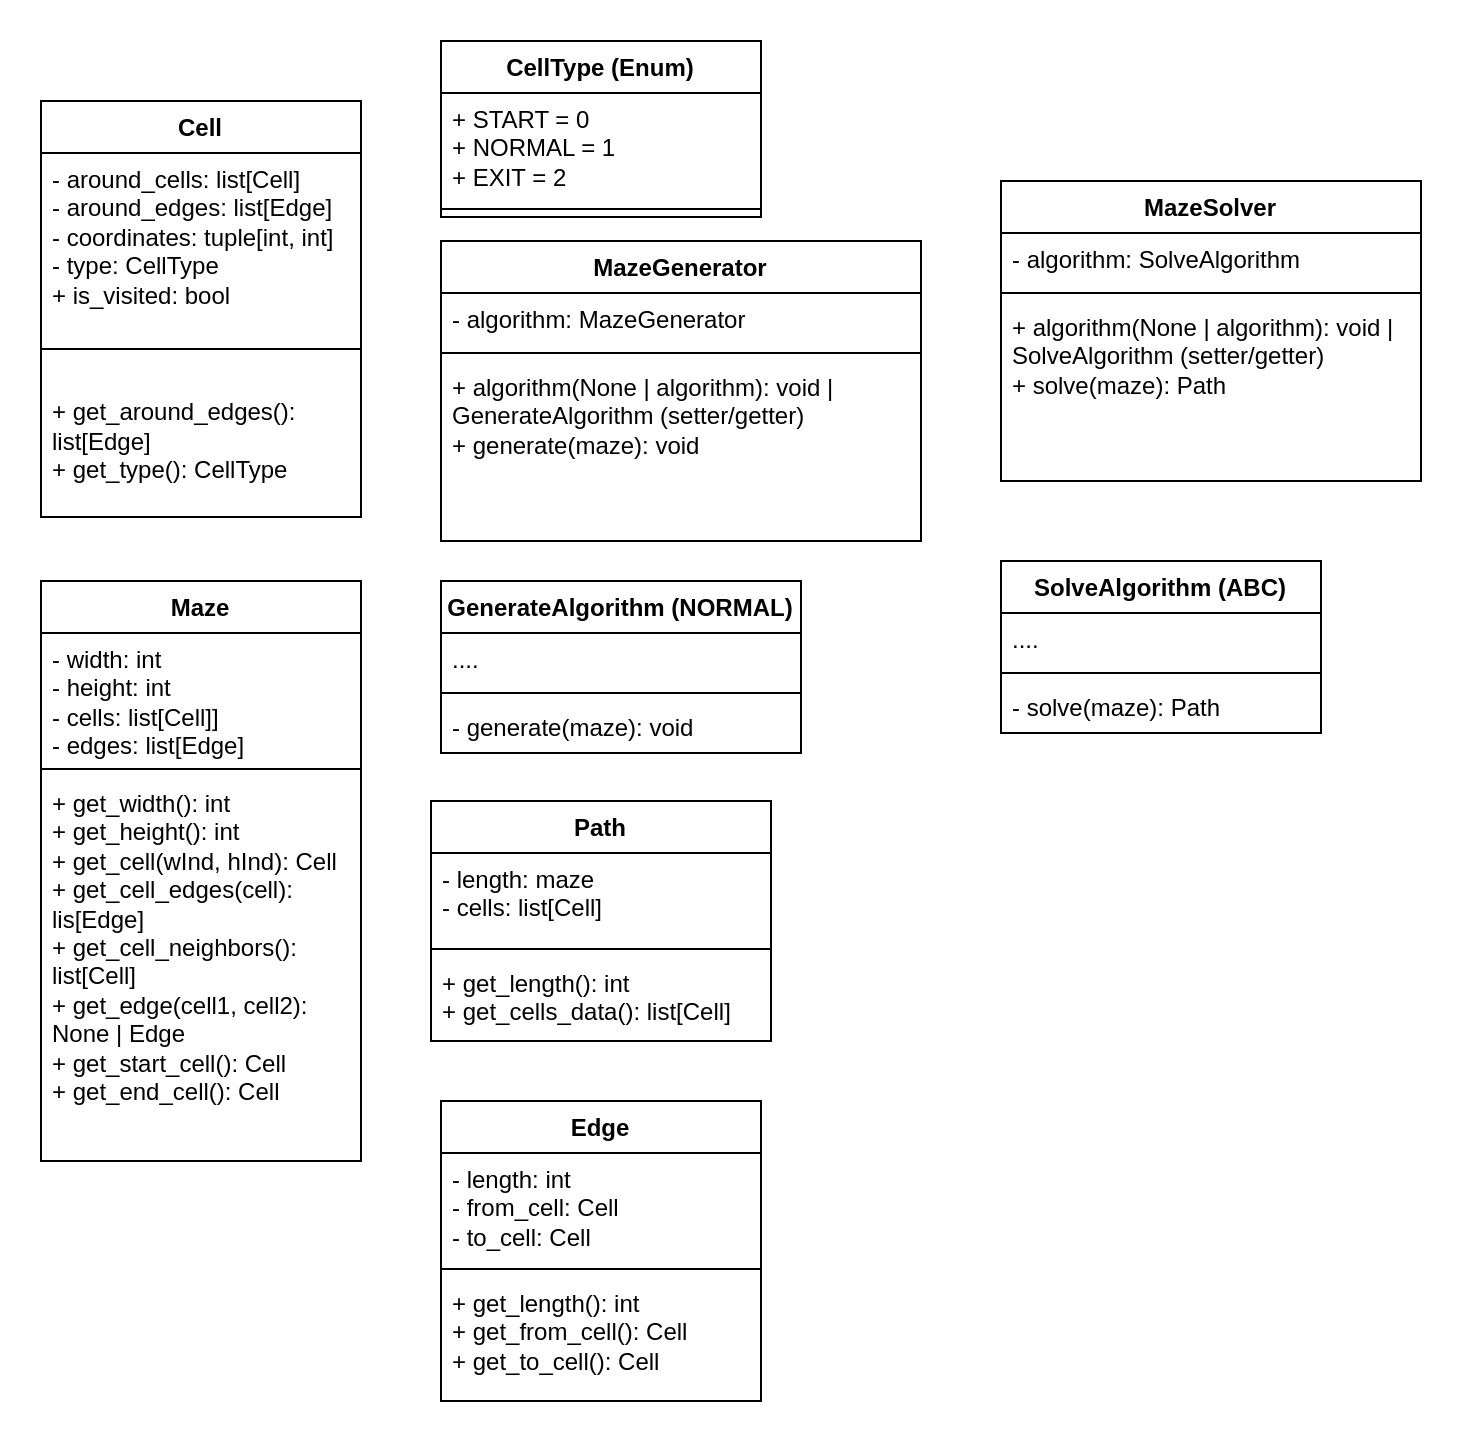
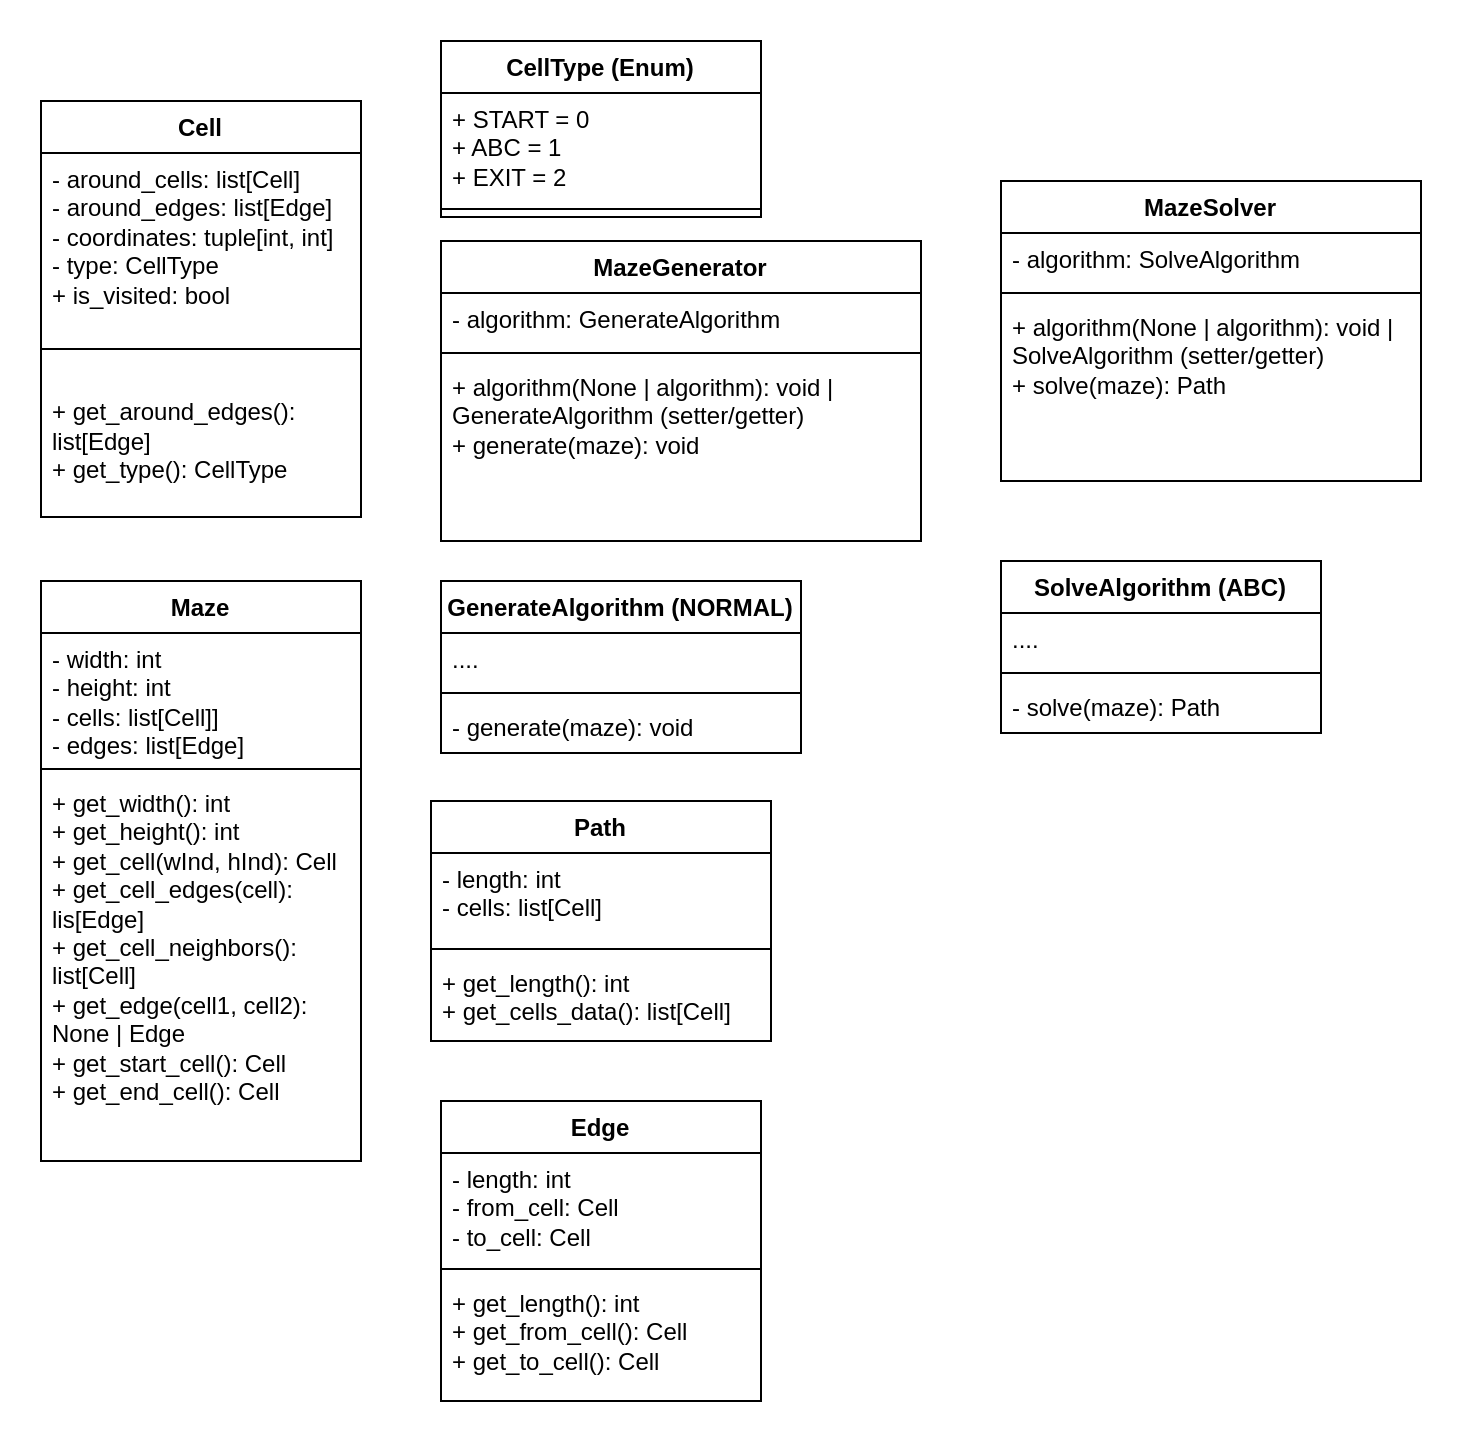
  <mxCell id="0" />
  <mxCell id="1" parent="0" />
  <mxCell id="2" value="Maze" style="swimlane;fontStyle=1;align=center;verticalAlign=top;childLayout=stackLayout;horizontal=1;startSize=26;horizontalStack=0;resizeParent=1;resizeParentMax=0;resizeLast=0;collapsible=1;marginBottom=0;whiteSpace=wrap;html=1;" parent="1" vertex="1"><mxGeometry x="20" y="290" width="160" height="290" as="geometry" /></mxCell>
  <mxCell id="3" value="&lt;div&gt;- width: int&lt;/div&gt;&lt;div&gt;- height: int&lt;/div&gt;&lt;div&gt;- cells: list[Cell]]&lt;/div&gt;&lt;div&gt;- edges: list[Edge]&lt;/div&gt;" style="text;strokeColor=none;fillColor=none;align=left;verticalAlign=top;spacingLeft=4;spacingRight=4;overflow=hidden;rotatable=0;points=[[0,0.5],[1,0.5]];portConstraint=eastwest;whiteSpace=wrap;html=1;" parent="2" vertex="1"><mxGeometry y="26" width="160" height="64" as="geometry" /></mxCell>
  <mxCell id="4" value="" style="line;strokeWidth=1;fillColor=none;align=left;verticalAlign=middle;spacingTop=-1;spacingLeft=3;spacingRight=3;rotatable=0;labelPosition=right;points=[];portConstraint=eastwest;strokeColor=inherit;" parent="2" vertex="1"><mxGeometry y="90" width="160" height="8" as="geometry" /></mxCell>
  <mxCell id="5" value="&lt;div&gt;+ get_width(): int&lt;/div&gt;&lt;div&gt;+ get_height(): int&lt;/div&gt;&lt;div&gt;+ get_cell(wInd, hInd): Cell&lt;/div&gt;&lt;div&gt;+ get_cell_edges(cell): lis[Edge]&lt;/div&gt;&lt;div&gt;+ get_cell_neighbors(): list[Cell]&lt;/div&gt;&lt;div&gt;+ get_edge(cell1, cell2): None | Edge&lt;/div&gt;&lt;div&gt;+ get_start_cell(): Cell&lt;/div&gt;&lt;div&gt;+ get_end_cell(): Cell&lt;/div&gt;&lt;div&gt;&lt;br&gt;&lt;/div&gt;" style="text;strokeColor=none;fillColor=none;align=left;verticalAlign=top;spacingLeft=4;spacingRight=4;overflow=hidden;rotatable=0;points=[[0,0.5],[1,0.5]];portConstraint=eastwest;whiteSpace=wrap;html=1;" parent="2" vertex="1"><mxGeometry y="98" width="160" height="192" as="geometry" /></mxCell>
  <mxCell id="6" value="MazeGenerator" style="swimlane;fontStyle=1;align=center;verticalAlign=top;childLayout=stackLayout;horizontal=1;startSize=26;horizontalStack=0;resizeParent=1;resizeParentMax=0;resizeLast=0;collapsible=1;marginBottom=0;whiteSpace=wrap;html=1;" parent="1" vertex="1"><mxGeometry x="220" y="120" width="240" height="150" as="geometry" /></mxCell>
- <mxCell id="7" value="- algorithm: MazeGenerator" style="text;strokeColor=none;fillColor=none;align=left;verticalAlign=top;spacingLeft=4;spacingRight=4;overflow=hidden;rotatable=0;points=[[0,0.5],[1,0.5]];portConstraint=eastwest;whiteSpace=wrap;html=1;" parent="6" vertex="1"><mxGeometry y="26" width="240" height="26" as="geometry" /></mxCell>
+ <mxCell id="7" value="- algorithm: GenerateAlgorithm" style="text;strokeColor=none;fillColor=none;align=left;verticalAlign=top;spacingLeft=4;spacingRight=4;overflow=hidden;rotatable=0;points=[[0,0.5],[1,0.5]];portConstraint=eastwest;whiteSpace=wrap;html=1;" parent="6" vertex="1"><mxGeometry y="26" width="240" height="26" as="geometry" /></mxCell>
  <mxCell id="8" value="" style="line;strokeWidth=1;fillColor=none;align=left;verticalAlign=middle;spacingTop=-1;spacingLeft=3;spacingRight=3;rotatable=0;labelPosition=right;points=[];portConstraint=eastwest;strokeColor=inherit;" parent="6" vertex="1"><mxGeometry y="52" width="240" height="8" as="geometry" /></mxCell>
  <mxCell id="9" value="&lt;div&gt;+ algorithm(None | algorithm): void | GenerateAlgorithm (setter/getter)&lt;/div&gt;&lt;div&gt;+ generate(maze): void&lt;/div&gt;&lt;div&gt;&lt;br&gt;&lt;/div&gt;" style="text;strokeColor=none;fillColor=none;align=left;verticalAlign=top;spacingLeft=4;spacingRight=4;overflow=hidden;rotatable=0;points=[[0,0.5],[1,0.5]];portConstraint=eastwest;whiteSpace=wrap;html=1;" parent="6" vertex="1"><mxGeometry y="60" width="240" height="90" as="geometry" /></mxCell>
  <mxCell id="10" value="Cell" style="swimlane;fontStyle=1;align=center;verticalAlign=top;childLayout=stackLayout;horizontal=1;startSize=26;horizontalStack=0;resizeParent=1;resizeParentMax=0;resizeLast=0;collapsible=1;marginBottom=0;whiteSpace=wrap;html=1;" parent="1" vertex="1"><mxGeometry x="20" y="50" width="160" height="208" as="geometry" /></mxCell>
  <mxCell id="11" value="&lt;div&gt;- around_cells: list[Cell]&lt;/div&gt;&lt;div&gt;- around_edges: list[Edge]&lt;/div&gt;&lt;div&gt;- coordinates: tuple[int, int]&lt;/div&gt;- type: CellType&lt;div&gt;+ is_visited: bool&lt;/div&gt;" style="text;strokeColor=none;fillColor=none;align=left;verticalAlign=top;spacingLeft=4;spacingRight=4;overflow=hidden;rotatable=0;points=[[0,0.5],[1,0.5]];portConstraint=eastwest;whiteSpace=wrap;html=1;" parent="10" vertex="1"><mxGeometry y="26" width="160" height="94" as="geometry" /></mxCell>
  <mxCell id="12" value="" style="line;strokeWidth=1;fillColor=none;align=left;verticalAlign=middle;spacingTop=-1;spacingLeft=3;spacingRight=3;rotatable=0;labelPosition=right;points=[];portConstraint=eastwest;strokeColor=inherit;" parent="10" vertex="1"><mxGeometry y="120" width="160" height="8" as="geometry" /></mxCell>
  <mxCell id="13" value="&lt;div&gt;&lt;br&gt;&lt;/div&gt;&lt;div&gt;+ get_around_edges(): list[Edge]&lt;/div&gt;&lt;div&gt;+ get_type(): CellType&lt;/div&gt;" style="text;strokeColor=none;fillColor=none;align=left;verticalAlign=top;spacingLeft=4;spacingRight=4;overflow=hidden;rotatable=0;points=[[0,0.5],[1,0.5]];portConstraint=eastwest;whiteSpace=wrap;html=1;" parent="10" vertex="1"><mxGeometry y="128" width="160" height="80" as="geometry" /></mxCell>
  <mxCell id="14" value="GenerateAlgorithm (NORMAL)" style="swimlane;fontStyle=1;align=center;verticalAlign=top;childLayout=stackLayout;horizontal=1;startSize=26;horizontalStack=0;resizeParent=1;resizeParentMax=0;resizeLast=0;collapsible=1;marginBottom=0;whiteSpace=wrap;html=1;" parent="1" vertex="1"><mxGeometry x="220" y="290" width="180" height="86" as="geometry" /></mxCell>
  <mxCell id="15" value="...." style="text;strokeColor=none;fillColor=none;align=left;verticalAlign=top;spacingLeft=4;spacingRight=4;overflow=hidden;rotatable=0;points=[[0,0.5],[1,0.5]];portConstraint=eastwest;whiteSpace=wrap;html=1;" parent="14" vertex="1"><mxGeometry y="26" width="180" height="26" as="geometry" /></mxCell>
  <mxCell id="16" value="" style="line;strokeWidth=1;fillColor=none;align=left;verticalAlign=middle;spacingTop=-1;spacingLeft=3;spacingRight=3;rotatable=0;labelPosition=right;points=[];portConstraint=eastwest;strokeColor=inherit;" parent="14" vertex="1"><mxGeometry y="52" width="180" height="8" as="geometry" /></mxCell>
  <mxCell id="17" value="- generate(maze): void" style="text;strokeColor=none;fillColor=none;align=left;verticalAlign=top;spacingLeft=4;spacingRight=4;overflow=hidden;rotatable=0;points=[[0,0.5],[1,0.5]];portConstraint=eastwest;whiteSpace=wrap;html=1;" parent="14" vertex="1"><mxGeometry y="60" width="180" height="26" as="geometry" /></mxCell>
  <mxCell id="18" value="SolveAlgorithm (ABC)" style="swimlane;fontStyle=1;align=center;verticalAlign=top;childLayout=stackLayout;horizontal=1;startSize=26;horizontalStack=0;resizeParent=1;resizeParentMax=0;resizeLast=0;collapsible=1;marginBottom=0;whiteSpace=wrap;html=1;" parent="1" vertex="1"><mxGeometry x="500" y="280" width="160" height="86" as="geometry" /></mxCell>
  <mxCell id="19" value="...." style="text;strokeColor=none;fillColor=none;align=left;verticalAlign=top;spacingLeft=4;spacingRight=4;overflow=hidden;rotatable=0;points=[[0,0.5],[1,0.5]];portConstraint=eastwest;whiteSpace=wrap;html=1;" parent="18" vertex="1"><mxGeometry y="26" width="160" height="26" as="geometry" /></mxCell>
  <mxCell id="20" value="" style="line;strokeWidth=1;fillColor=none;align=left;verticalAlign=middle;spacingTop=-1;spacingLeft=3;spacingRight=3;rotatable=0;labelPosition=right;points=[];portConstraint=eastwest;strokeColor=inherit;" parent="18" vertex="1"><mxGeometry y="52" width="160" height="8" as="geometry" /></mxCell>
  <mxCell id="21" value="- solve(maze): Path" style="text;strokeColor=none;fillColor=none;align=left;verticalAlign=top;spacingLeft=4;spacingRight=4;overflow=hidden;rotatable=0;points=[[0,0.5],[1,0.5]];portConstraint=eastwest;whiteSpace=wrap;html=1;" parent="18" vertex="1"><mxGeometry y="60" width="160" height="26" as="geometry" /></mxCell>
  <mxCell id="22" value="MazeSolver" style="swimlane;fontStyle=1;align=center;verticalAlign=top;childLayout=stackLayout;horizontal=1;startSize=26;horizontalStack=0;resizeParent=1;resizeParentMax=0;resizeLast=0;collapsible=1;marginBottom=0;whiteSpace=wrap;html=1;" parent="1" vertex="1"><mxGeometry x="500" y="90" width="210" height="150" as="geometry" /></mxCell>
  <mxCell id="23" value="- algorithm: SolveAlgorithm" style="text;strokeColor=none;fillColor=none;align=left;verticalAlign=top;spacingLeft=4;spacingRight=4;overflow=hidden;rotatable=0;points=[[0,0.5],[1,0.5]];portConstraint=eastwest;whiteSpace=wrap;html=1;" parent="22" vertex="1"><mxGeometry y="26" width="210" height="26" as="geometry" /></mxCell>
  <mxCell id="24" value="" style="line;strokeWidth=1;fillColor=none;align=left;verticalAlign=middle;spacingTop=-1;spacingLeft=3;spacingRight=3;rotatable=0;labelPosition=right;points=[];portConstraint=eastwest;strokeColor=inherit;" parent="22" vertex="1"><mxGeometry y="52" width="210" height="8" as="geometry" /></mxCell>
  <mxCell id="25" value="&lt;div&gt;+ algorithm(None | algorithm): void | SolveAlgorithm (setter/getter)&lt;/div&gt;&lt;div&gt;+ solve(maze): Path&lt;/div&gt;&lt;div&gt;&lt;br&gt;&lt;/div&gt;" style="text;strokeColor=none;fillColor=none;align=left;verticalAlign=top;spacingLeft=4;spacingRight=4;overflow=hidden;rotatable=0;points=[[0,0.5],[1,0.5]];portConstraint=eastwest;whiteSpace=wrap;html=1;" parent="22" vertex="1"><mxGeometry y="60" width="210" height="90" as="geometry" /></mxCell>
  <mxCell id="26" value="Edge" style="swimlane;fontStyle=1;align=center;verticalAlign=top;childLayout=stackLayout;horizontal=1;startSize=26;horizontalStack=0;resizeParent=1;resizeParentMax=0;resizeLast=0;collapsible=1;marginBottom=0;whiteSpace=wrap;html=1;" vertex="1" parent="1"><mxGeometry x="220" y="550" width="160" height="150" as="geometry" /></mxCell>
  <mxCell id="27" value="&lt;div&gt;- length: int&lt;/div&gt;&lt;div&gt;- from_cell: Cell&lt;/div&gt;&lt;div&gt;- to_cell: Cell&lt;/div&gt;" style="text;strokeColor=none;fillColor=none;align=left;verticalAlign=top;spacingLeft=4;spacingRight=4;overflow=hidden;rotatable=0;points=[[0,0.5],[1,0.5]];portConstraint=eastwest;whiteSpace=wrap;html=1;" vertex="1" parent="26"><mxGeometry y="26" width="160" height="54" as="geometry" /></mxCell>
  <mxCell id="28" value="" style="line;strokeWidth=1;fillColor=none;align=left;verticalAlign=middle;spacingTop=-1;spacingLeft=3;spacingRight=3;rotatable=0;labelPosition=right;points=[];portConstraint=eastwest;strokeColor=inherit;" vertex="1" parent="26"><mxGeometry y="80" width="160" height="8" as="geometry" /></mxCell>
  <mxCell id="29" value="&lt;div&gt;+ get_length(): int&lt;/div&gt;&lt;div&gt;+ get_from_cell(): Cell&lt;/div&gt;&lt;div&gt;+ get_to_cell(): Cell&lt;/div&gt;" style="text;strokeColor=none;fillColor=none;align=left;verticalAlign=top;spacingLeft=4;spacingRight=4;overflow=hidden;rotatable=0;points=[[0,0.5],[1,0.5]];portConstraint=eastwest;whiteSpace=wrap;html=1;" vertex="1" parent="26"><mxGeometry y="88" width="160" height="62" as="geometry" /></mxCell>
  <mxCell id="30" value="Path" style="swimlane;fontStyle=1;align=center;verticalAlign=top;childLayout=stackLayout;horizontal=1;startSize=26;horizontalStack=0;resizeParent=1;resizeParentMax=0;resizeLast=0;collapsible=1;marginBottom=0;whiteSpace=wrap;html=1;" vertex="1" parent="1"><mxGeometry x="215" y="400" width="170" height="120" as="geometry" /></mxCell>
- <mxCell id="31" value="&lt;div&gt;- length: maze&lt;/div&gt;&lt;div&gt;- cells: list[Cell]&lt;/div&gt;" style="text;strokeColor=none;fillColor=none;align=left;verticalAlign=top;spacingLeft=4;spacingRight=4;overflow=hidden;rotatable=0;points=[[0,0.5],[1,0.5]];portConstraint=eastwest;whiteSpace=wrap;html=1;" vertex="1" parent="30"><mxGeometry y="26" width="170" height="44" as="geometry" /></mxCell>
+ <mxCell id="31" value="&lt;div&gt;- length: int&lt;/div&gt;&lt;div&gt;- cells: list[Cell]&lt;/div&gt;" style="text;strokeColor=none;fillColor=none;align=left;verticalAlign=top;spacingLeft=4;spacingRight=4;overflow=hidden;rotatable=0;points=[[0,0.5],[1,0.5]];portConstraint=eastwest;whiteSpace=wrap;html=1;" vertex="1" parent="30"><mxGeometry y="26" width="170" height="44" as="geometry" /></mxCell>
  <mxCell id="32" value="" style="line;strokeWidth=1;fillColor=none;align=left;verticalAlign=middle;spacingTop=-1;spacingLeft=3;spacingRight=3;rotatable=0;labelPosition=right;points=[];portConstraint=eastwest;strokeColor=inherit;" vertex="1" parent="30"><mxGeometry y="70" width="170" height="8" as="geometry" /></mxCell>
  <mxCell id="33" value="&lt;div&gt;+ get_length(): int&lt;/div&gt;&lt;div&gt;+ get_cells_data(): list[Cell]&lt;/div&gt;" style="text;strokeColor=none;fillColor=none;align=left;verticalAlign=top;spacingLeft=4;spacingRight=4;overflow=hidden;rotatable=0;points=[[0,0.5],[1,0.5]];portConstraint=eastwest;whiteSpace=wrap;html=1;" vertex="1" parent="30"><mxGeometry y="78" width="170" height="42" as="geometry" /></mxCell>
  <mxCell id="34" value="CellType (Enum)" style="swimlane;fontStyle=1;align=center;verticalAlign=top;childLayout=stackLayout;horizontal=1;startSize=26;horizontalStack=0;resizeParent=1;resizeParentMax=0;resizeLast=0;collapsible=1;marginBottom=0;whiteSpace=wrap;html=1;" vertex="1" parent="1"><mxGeometry x="220" y="20" width="160" height="88" as="geometry" /></mxCell>
- <mxCell id="35" value="&lt;div&gt;+ START = 0&lt;/div&gt;&lt;div&gt;+ NORMAL = 1&lt;/div&gt;&lt;div&gt;+ EXIT = 2&lt;/div&gt;" style="text;strokeColor=none;fillColor=none;align=left;verticalAlign=top;spacingLeft=4;spacingRight=4;overflow=hidden;rotatable=0;points=[[0,0.5],[1,0.5]];portConstraint=eastwest;whiteSpace=wrap;html=1;" vertex="1" parent="34"><mxGeometry y="26" width="160" height="54" as="geometry" /></mxCell>
+ <mxCell id="35" value="&lt;div&gt;+ START = 0&lt;/div&gt;&lt;div&gt;+ ABC = 1&lt;/div&gt;&lt;div&gt;+ EXIT = 2&lt;/div&gt;" style="text;strokeColor=none;fillColor=none;align=left;verticalAlign=top;spacingLeft=4;spacingRight=4;overflow=hidden;rotatable=0;points=[[0,0.5],[1,0.5]];portConstraint=eastwest;whiteSpace=wrap;html=1;" vertex="1" parent="34"><mxGeometry y="26" width="160" height="54" as="geometry" /></mxCell>
  <mxCell id="36" value="" style="line;strokeWidth=1;fillColor=none;align=left;verticalAlign=middle;spacingTop=-1;spacingLeft=3;spacingRight=3;rotatable=0;labelPosition=right;points=[];portConstraint=eastwest;strokeColor=inherit;" vertex="1" parent="34"><mxGeometry y="80" width="160" height="8" as="geometry" /></mxCell>
